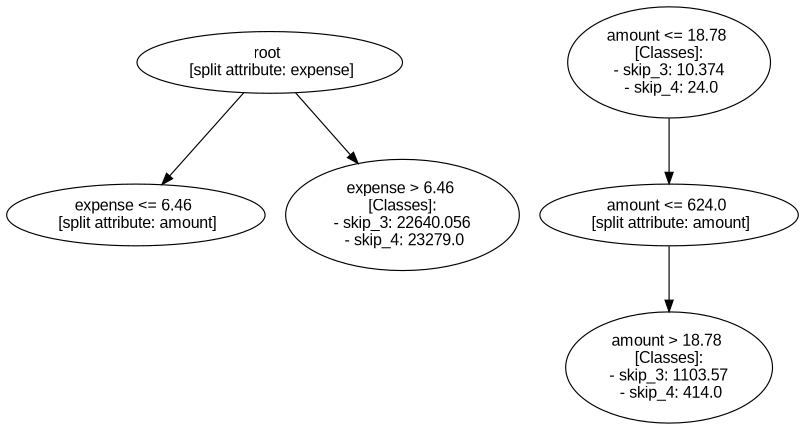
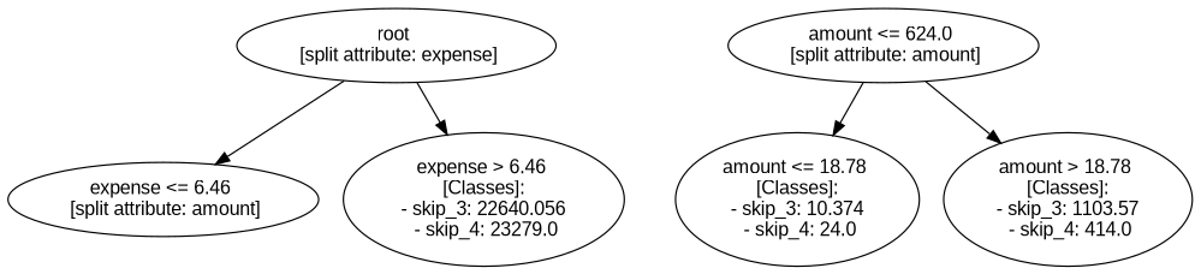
  digraph {
    fontname="Liberation Sans"
    node [fontname="Liberation Sans"]
    edge [fontname="Liberation Sans"]
    n1 [label="root \n [split attribute: expense]"]
    n2 [label="expense <= 6.46 \n [split attribute: amount]"]
    n3 [label="expense > 6.46 \n [Classes]: \n - skip_3: 22640.056 \n - skip_4: 23279.0"]
    n4 [label="amount <= 624.0 \n [split attribute: amount]"]
    n5 [label="amount <= 18.78 \n [Classes]: \n - skip_3: 10.374 \n - skip_4: 24.0"]
    n6 [label="amount > 18.78 \n [Classes]: \n - skip_3: 1103.57 \n - skip_4: 414.0"]
    n1 -> n2
    n1 -> n3
-   n5 -> n4
+   n4 -> n5
    n4 -> n6
  }
